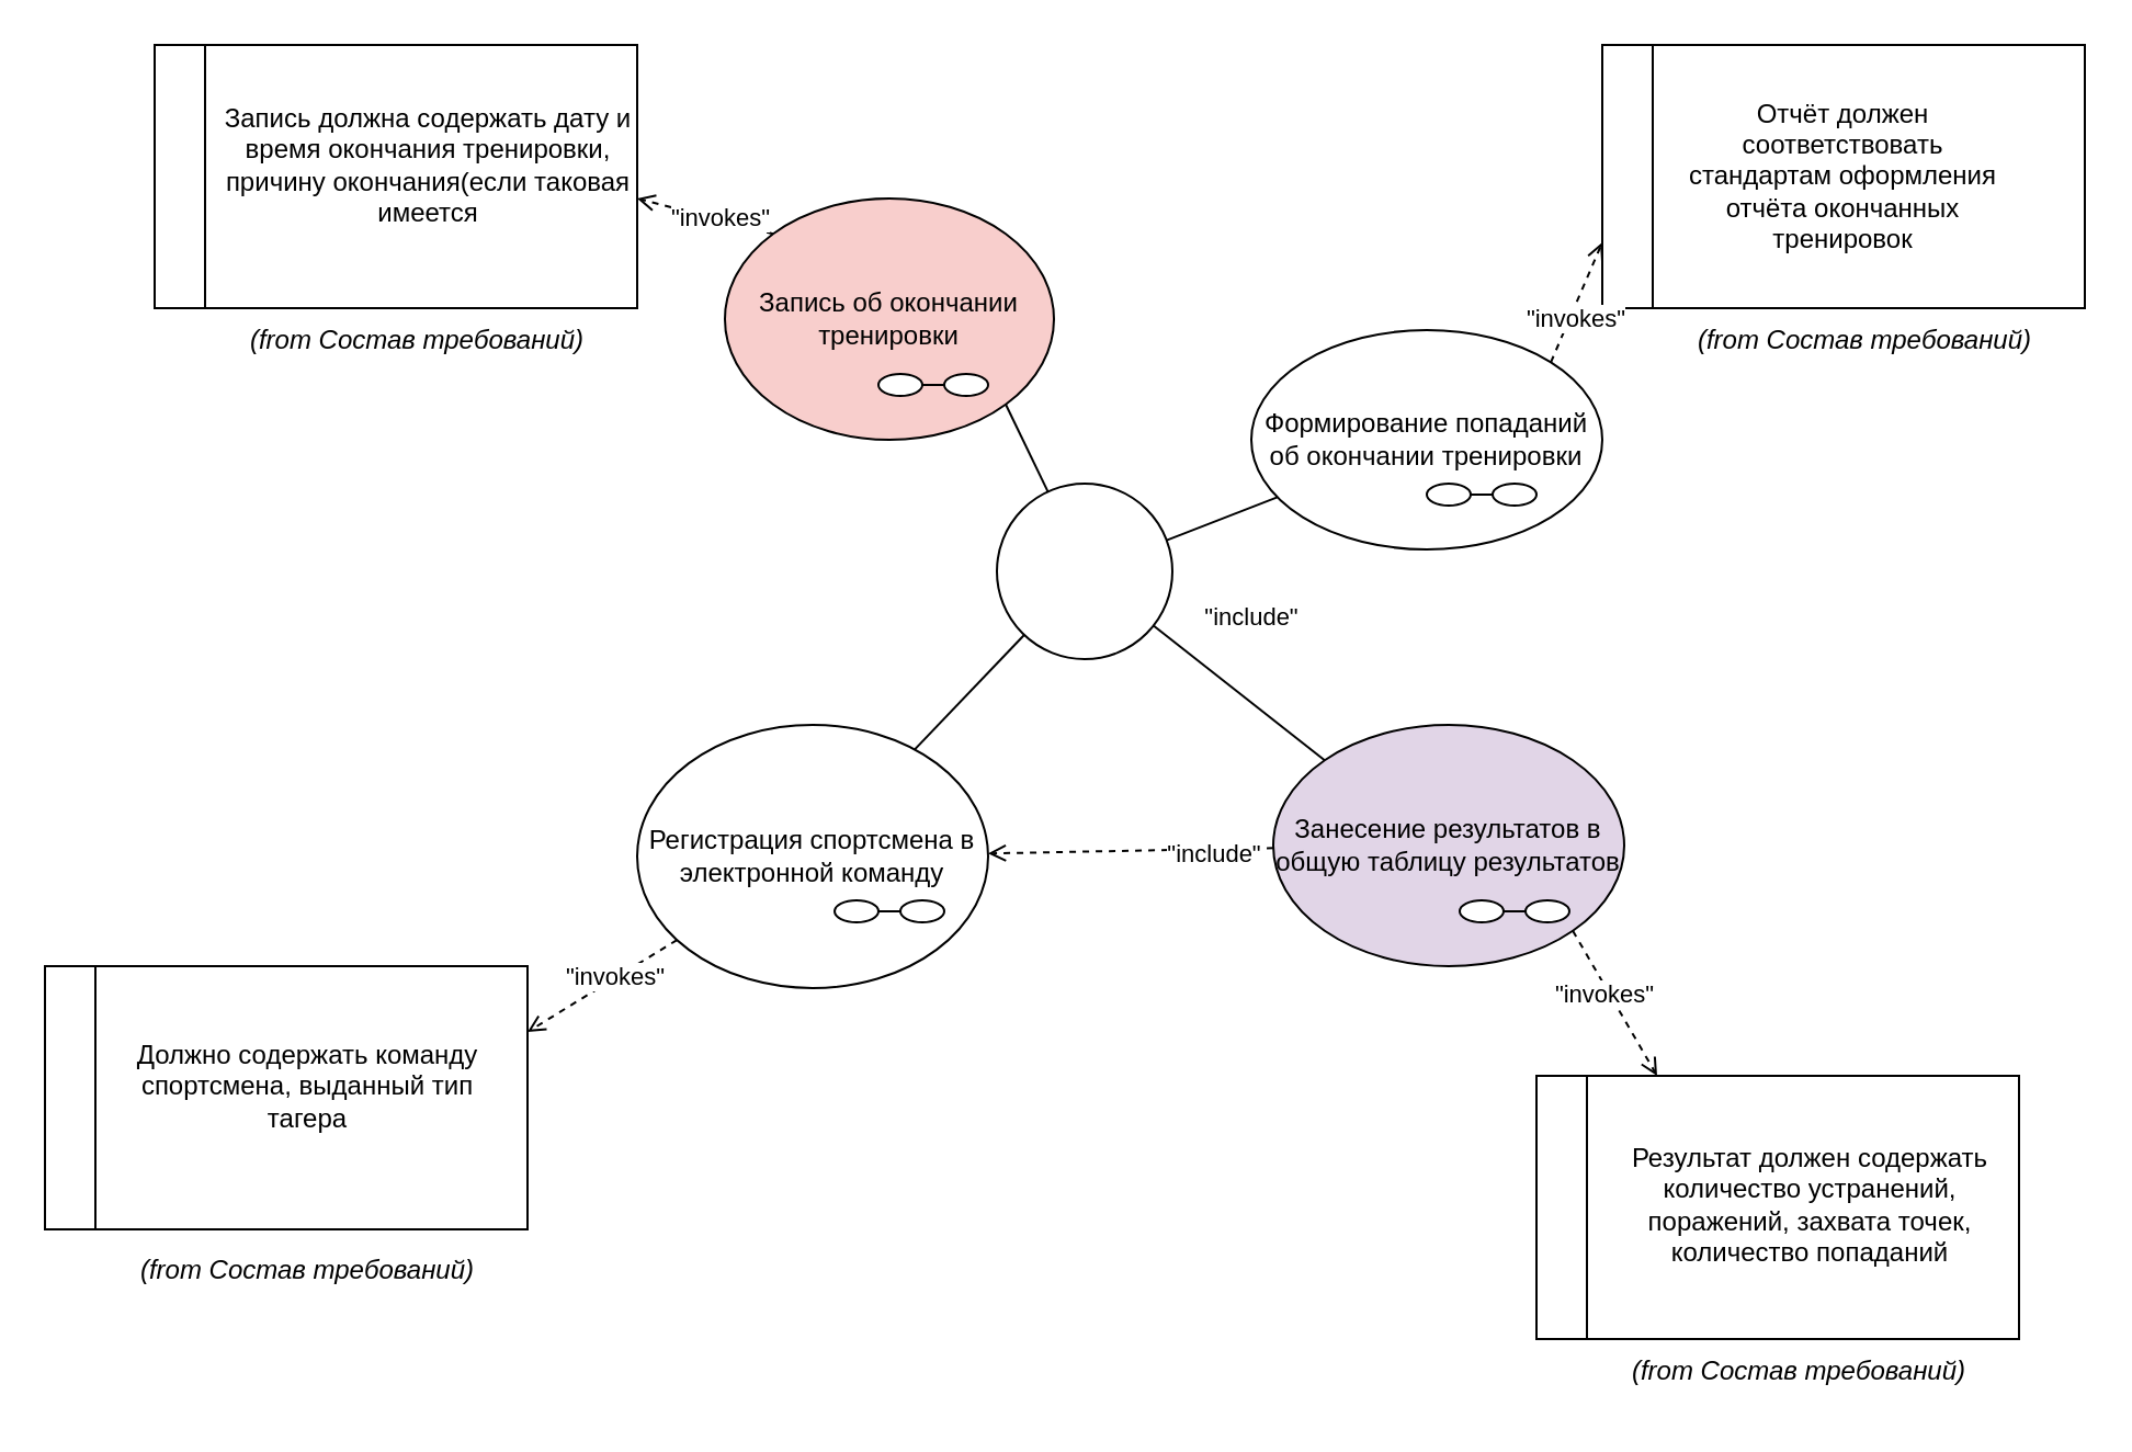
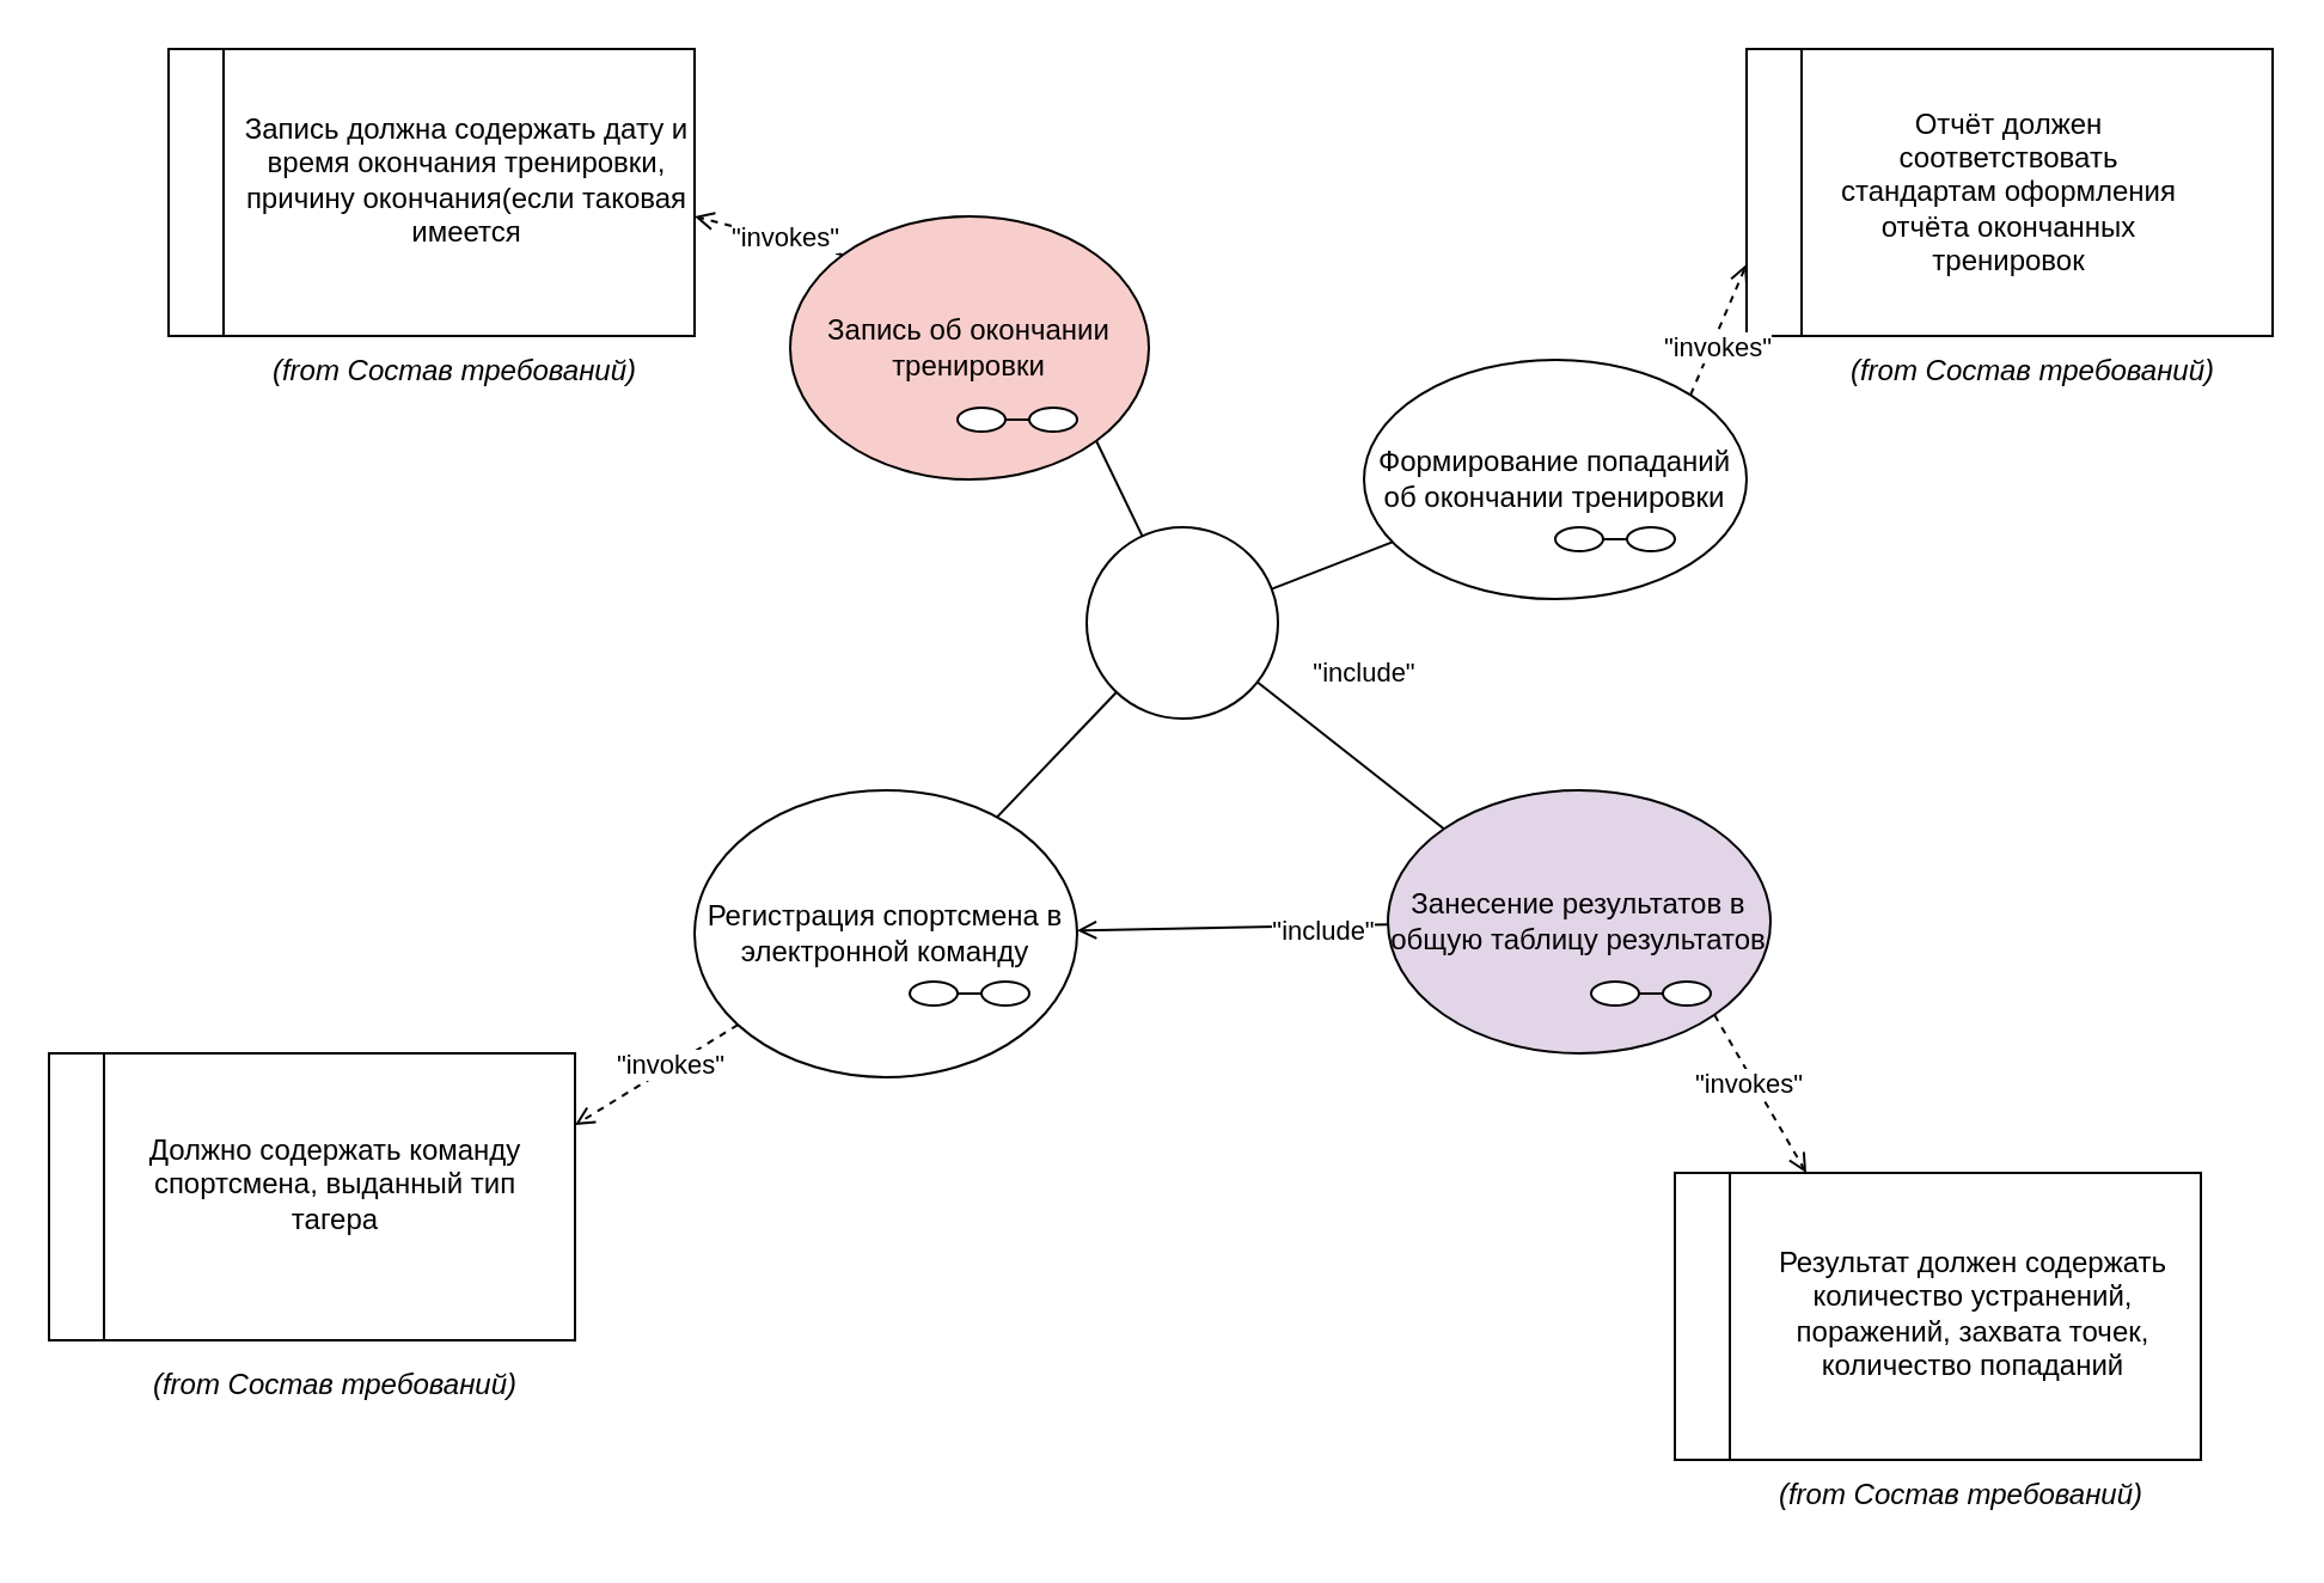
  <mxCell id="0" />
  <mxCell id="1" parent="0" />
  <mxCell id="2" style="rounded=0;orthogonalLoop=1;jettySize=auto;html=1;entryX=1;entryY=1;entryDx=0;entryDy=0;endArrow=none;endFill=0;" parent="1" source="5" target="24" edge="1"><mxGeometry relative="1" as="geometry" /></mxCell>
  <mxCell id="3" style="rounded=0;orthogonalLoop=1;jettySize=auto;html=1;endArrow=none;endFill=0;" parent="1" source="5" target="19" edge="1"><mxGeometry relative="1" as="geometry" /></mxCell>
  <mxCell id="4" style="rounded=0;orthogonalLoop=1;jettySize=auto;html=1;entryX=0;entryY=0;entryDx=0;entryDy=0;endArrow=none;endFill=0;" parent="1" source="5" target="7" edge="1"><mxGeometry relative="1" as="geometry" /></mxCell>
  <mxCell id="5" value="" style="ellipse;whiteSpace=wrap;html=1;aspect=fixed;" parent="1" vertex="1"><mxGeometry x="454" y="220" width="80" height="80" as="geometry" /></mxCell>
  <mxCell id="6" value="" style="group" parent="1" vertex="1" connectable="0"><mxGeometry x="580" y="330" width="160" height="110" as="geometry" /></mxCell>
  <mxCell id="7" value="Занесение результатов в общую таблицу результатов" style="ellipse;whiteSpace=wrap;html=1;fillColor=#e1d5e7;" parent="6" vertex="1"><mxGeometry width="160" height="110" as="geometry" /></mxCell>
  <mxCell id="8" value="" style="ellipse;whiteSpace=wrap;html=1;" parent="6" vertex="1"><mxGeometry x="85" y="80" width="20" height="10" as="geometry" /></mxCell>
  <mxCell id="9" value="" style="ellipse;whiteSpace=wrap;html=1;" parent="6" vertex="1"><mxGeometry x="115" y="80" width="20" height="10" as="geometry" /></mxCell>
  <mxCell id="10" style="rounded=0;orthogonalLoop=1;jettySize=auto;html=1;exitX=1;exitY=0.5;exitDx=0;exitDy=0;entryX=0;entryY=0.5;entryDx=0;entryDy=0;endArrow=none;endFill=0;" parent="6" source="8" target="9" edge="1"><mxGeometry relative="1" as="geometry" /></mxCell>
  <mxCell id="11" value="" style="group" vertex="1" connectable="0" parent="1"><mxGeometry x="570" y="150" width="160" height="100" as="geometry" /></mxCell>
  <mxCell id="12" value="" style="group" parent="11" vertex="1" connectable="0"><mxGeometry width="160" height="100" as="geometry" /></mxCell>
  <mxCell id="13" value="Формирование попаданий об окончании тренировки" style="ellipse;whiteSpace=wrap;html=1;" parent="12" vertex="1"><mxGeometry width="160" height="100" as="geometry" /></mxCell>
  <mxCell id="14" value="" style="ellipse;whiteSpace=wrap;html=1;" parent="12" vertex="1"><mxGeometry x="80" y="70" width="20" height="10" as="geometry" /></mxCell>
  <mxCell id="15" value="" style="ellipse;whiteSpace=wrap;html=1;" parent="12" vertex="1"><mxGeometry x="110" y="70" width="20" height="10" as="geometry" /></mxCell>
  <mxCell id="16" style="rounded=0;orthogonalLoop=1;jettySize=auto;html=1;exitX=1;exitY=0.5;exitDx=0;exitDy=0;entryX=0;entryY=0.5;entryDx=0;entryDy=0;endArrow=none;endFill=0;" parent="12" source="14" target="15" edge="1"><mxGeometry relative="1" as="geometry" /></mxCell>
  <mxCell id="17" style="rounded=0;orthogonalLoop=1;jettySize=auto;html=1;endArrow=none;endFill=0;" parent="1" source="5" target="13" edge="1"><mxGeometry relative="1" as="geometry" /></mxCell>
  <mxCell id="18" value="" style="group" vertex="1" connectable="0" parent="1"><mxGeometry x="290" y="330" width="160" height="120" as="geometry" /></mxCell>
  <mxCell id="19" value="Регистрация спортсмена в электронной команду" style="ellipse;whiteSpace=wrap;html=1;" parent="18" vertex="1"><mxGeometry width="160" height="120" as="geometry" /></mxCell>
  <mxCell id="20" value="" style="ellipse;whiteSpace=wrap;html=1;" parent="18" vertex="1"><mxGeometry x="90" y="80" width="20" height="10" as="geometry" /></mxCell>
  <mxCell id="21" value="" style="ellipse;whiteSpace=wrap;html=1;" parent="18" vertex="1"><mxGeometry x="120" y="80" width="20" height="10" as="geometry" /></mxCell>
  <mxCell id="22" style="rounded=0;orthogonalLoop=1;jettySize=auto;html=1;exitX=1;exitY=0.5;exitDx=0;exitDy=0;entryX=0;entryY=0.5;entryDx=0;entryDy=0;endArrow=none;endFill=0;" parent="18" source="20" target="21" edge="1"><mxGeometry relative="1" as="geometry" /></mxCell>
  <mxCell id="23" value="" style="group" vertex="1" connectable="0" parent="1"><mxGeometry x="330" y="90" width="150" height="110" as="geometry" /></mxCell>
  <mxCell id="24" value="Запись об окончании тренировки" style="ellipse;whiteSpace=wrap;html=1;fillColor=#f8cecc;" parent="23" vertex="1"><mxGeometry width="150" height="110" as="geometry" /></mxCell>
  <mxCell id="25" value="" style="ellipse;whiteSpace=wrap;html=1;" parent="23" vertex="1"><mxGeometry x="70" y="80" width="20" height="10" as="geometry" /></mxCell>
  <mxCell id="26" value="" style="ellipse;whiteSpace=wrap;html=1;" parent="23" vertex="1"><mxGeometry x="100" y="80" width="20" height="10" as="geometry" /></mxCell>
  <mxCell id="27" style="rounded=0;orthogonalLoop=1;jettySize=auto;html=1;exitX=1;exitY=0.5;exitDx=0;exitDy=0;entryX=0;entryY=0.5;entryDx=0;entryDy=0;endArrow=none;endFill=0;" parent="23" source="25" target="26" edge="1"><mxGeometry relative="1" as="geometry" /></mxCell>
- <mxCell id="28" style="rounded=0;orthogonalLoop=1;jettySize=auto;html=1;dashed=1;endArrow=open;endFill=0;" edge="1" parent="1" source="7" target="19"><mxGeometry relative="1" as="geometry" /></mxCell>
+ <mxCell id="28" style="rounded=0;orthogonalLoop=1;jettySize=auto;html=1;dashed=0;endArrow=open;endFill=0;" edge="1" parent="1" source="7" target="19"><mxGeometry relative="1" as="geometry" /></mxCell>
  <mxCell id="29" value="&quot;include&quot;" style="edgeLabel;html=1;align=center;verticalAlign=middle;resizable=0;points=[];" vertex="1" connectable="0" parent="28"><mxGeometry x="-0.569" y="2" relative="1" as="geometry"><mxPoint as="offset" /></mxGeometry></mxCell>
  <mxCell id="30" value="&quot;include&quot;" style="edgeLabel;html=1;align=center;verticalAlign=middle;resizable=0;points=[];" vertex="1" connectable="0" parent="1"><mxGeometry x="569.999" y="280.001" as="geometry" /></mxCell>
  <mxCell id="31" value="" style="swimlane;horizontal=0;whiteSpace=wrap;html=1;" vertex="1" parent="1"><mxGeometry x="20" y="440" width="220" height="120" as="geometry" /></mxCell>
  <mxCell id="32" value="Должно содержать команду спортсмена, выданный тип тагера" style="text;html=1;strokeColor=none;fillColor=none;align=center;verticalAlign=middle;whiteSpace=wrap;rounded=0;" vertex="1" parent="31"><mxGeometry x="40" y="40" width="160" height="30" as="geometry" /></mxCell>
  <mxCell id="33" style="rounded=0;orthogonalLoop=1;jettySize=auto;html=1;entryX=1;entryY=0.25;entryDx=0;entryDy=0;endArrow=open;endFill=0;dashed=1;" edge="1" parent="1" source="19" target="31"><mxGeometry relative="1" as="geometry" /></mxCell>
  <mxCell id="34" value="&quot;invokes&quot;" style="edgeLabel;html=1;align=center;verticalAlign=middle;resizable=0;points=[];" vertex="1" connectable="0" parent="33"><mxGeometry x="-0.199" y="-2" relative="1" as="geometry"><mxPoint y="1" as="offset" /></mxGeometry></mxCell>
  <mxCell id="35" value="&lt;i&gt;(from Состав требований)&lt;/i&gt;" style="text;html=1;strokeColor=none;fillColor=none;align=center;verticalAlign=middle;whiteSpace=wrap;rounded=0;" vertex="1" parent="1"><mxGeometry x="40" y="564" width="200" height="30" as="geometry" /></mxCell>
  <mxCell id="36" value="" style="swimlane;horizontal=0;whiteSpace=wrap;html=1;" vertex="1" parent="1"><mxGeometry x="70" y="20" width="220" height="120" as="geometry" /></mxCell>
  <mxCell id="37" value="Запись должна содержать дату и время окончания тренировки, причину окончания(если таковая имеется" style="text;html=1;strokeColor=none;fillColor=none;align=center;verticalAlign=middle;whiteSpace=wrap;rounded=0;" vertex="1" parent="36"><mxGeometry x="30" y="40" width="190" height="30" as="geometry" /></mxCell>
  <mxCell id="38" style="rounded=0;orthogonalLoop=1;jettySize=auto;html=1;entryX=1;entryY=1;entryDx=0;entryDy=0;endArrow=open;endFill=0;dashed=1;exitX=0;exitY=0;exitDx=0;exitDy=0;" edge="1" parent="1" source="24" target="37"><mxGeometry relative="1" as="geometry"><mxPoint x="348" y="60" as="sourcePoint" /><mxPoint x="280" y="102" as="targetPoint" /></mxGeometry></mxCell>
  <mxCell id="39" value="&quot;invokes&quot;" style="edgeLabel;html=1;align=center;verticalAlign=middle;resizable=0;points=[];" vertex="1" connectable="0" parent="38"><mxGeometry x="-0.199" y="-2" relative="1" as="geometry"><mxPoint y="1" as="offset" /></mxGeometry></mxCell>
  <mxCell id="40" value="" style="swimlane;horizontal=0;whiteSpace=wrap;html=1;" vertex="1" parent="1"><mxGeometry x="700" y="490" width="220" height="120" as="geometry" /></mxCell>
  <mxCell id="41" value="Результат должен содержать количество устранений, поражений, захвата точек, количество попаданий" style="text;html=1;strokeColor=none;fillColor=none;align=center;verticalAlign=middle;whiteSpace=wrap;rounded=0;" vertex="1" parent="40"><mxGeometry x="30" y="44" width="190" height="30" as="geometry" /></mxCell>
  <mxCell id="42" style="rounded=0;orthogonalLoop=1;jettySize=auto;html=1;entryX=0.25;entryY=0;entryDx=0;entryDy=0;endArrow=open;endFill=0;dashed=1;exitX=1;exitY=1;exitDx=0;exitDy=0;" edge="1" parent="1" source="7" target="40"><mxGeometry relative="1" as="geometry"><mxPoint x="668" y="522" as="sourcePoint" /><mxPoint x="600" y="564" as="targetPoint" /></mxGeometry></mxCell>
  <mxCell id="43" value="&quot;invokes&quot;" style="edgeLabel;html=1;align=center;verticalAlign=middle;resizable=0;points=[];" vertex="1" connectable="0" parent="42"><mxGeometry x="-0.199" y="-2" relative="1" as="geometry"><mxPoint y="1" as="offset" /></mxGeometry></mxCell>
  <mxCell id="44" value="" style="swimlane;horizontal=0;whiteSpace=wrap;html=1;" vertex="1" parent="1"><mxGeometry x="730" y="20" width="220" height="120" as="geometry" /></mxCell>
  <mxCell id="45" value="Отчёт должен соответствовать стандартам оформления отчёта окончанных тренировок" style="text;html=1;strokeColor=none;fillColor=none;align=center;verticalAlign=middle;whiteSpace=wrap;rounded=0;" vertex="1" parent="44"><mxGeometry x="30" y="42.5" width="160" height="35" as="geometry" /></mxCell>
  <mxCell id="46" style="rounded=0;orthogonalLoop=1;jettySize=auto;html=1;entryX=0;entryY=0.75;entryDx=0;entryDy=0;endArrow=open;endFill=0;dashed=1;exitX=1;exitY=0;exitDx=0;exitDy=0;" edge="1" parent="1" source="13" target="44"><mxGeometry relative="1" as="geometry"><mxPoint x="770" y="164" as="sourcePoint" /><mxPoint x="808" y="230" as="targetPoint" /></mxGeometry></mxCell>
  <mxCell id="47" value="&quot;invokes&quot;" style="edgeLabel;html=1;align=center;verticalAlign=middle;resizable=0;points=[];" vertex="1" connectable="0" parent="46"><mxGeometry x="-0.199" y="-2" relative="1" as="geometry"><mxPoint y="1" as="offset" /></mxGeometry></mxCell>
  <mxCell id="48" value="&lt;i&gt;(from Состав требований)&lt;/i&gt;" style="text;html=1;strokeColor=none;fillColor=none;align=center;verticalAlign=middle;whiteSpace=wrap;rounded=0;" vertex="1" parent="1"><mxGeometry x="720" y="610" width="200" height="30" as="geometry" /></mxCell>
  <mxCell id="49" value="&lt;i&gt;(from Состав требований)&lt;/i&gt;" style="text;html=1;strokeColor=none;fillColor=none;align=center;verticalAlign=middle;whiteSpace=wrap;rounded=0;" vertex="1" parent="1"><mxGeometry x="90" y="140" width="200" height="30" as="geometry" /></mxCell>
  <mxCell id="50" value="&lt;i&gt;(from Состав требований)&lt;/i&gt;" style="text;html=1;strokeColor=none;fillColor=none;align=center;verticalAlign=middle;whiteSpace=wrap;rounded=0;" vertex="1" parent="1"><mxGeometry x="750" y="140" width="200" height="30" as="geometry" /></mxCell>
